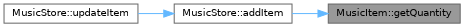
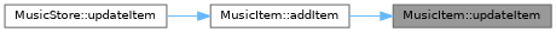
  digraph {
    rankdir=RL
    node [color=grey40 fillcolor=white fontname=Helvetica fontsize=10 shape=box style=filled]
    edge [color=steelblue1 dir=back fontname=Helvetica fontsize=10 labelfontname=Helvetica labelfontsize=10 style=solid]
-   n1 [color=gray40 fillcolor=grey60 fontcolor=black height=0.2 label="MusicItem::getQuantity" width=0.4]
-   n2 [height=0.2 label="MusicStore::addItem" width=0.4]
+   n1 [color=gray40 fillcolor=grey60 fontcolor=black height=0.2 label="MusicItem::updateItem" width=0.4]
+   n2 [height=0.2 label="MusicItem::addItem" width=0.4]
    n3 [height=0.2 label="MusicStore::updateItem" width=0.4]
    n1 -> n2
    n2 -> n3
  }
